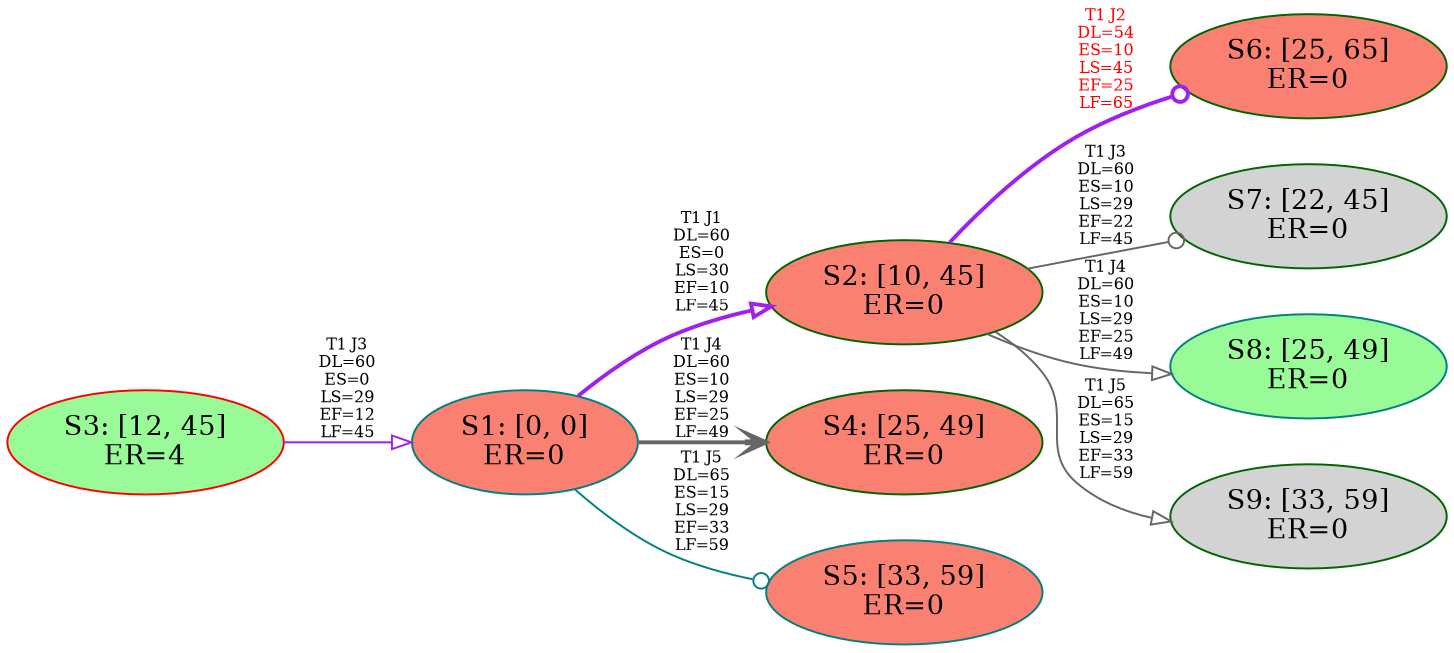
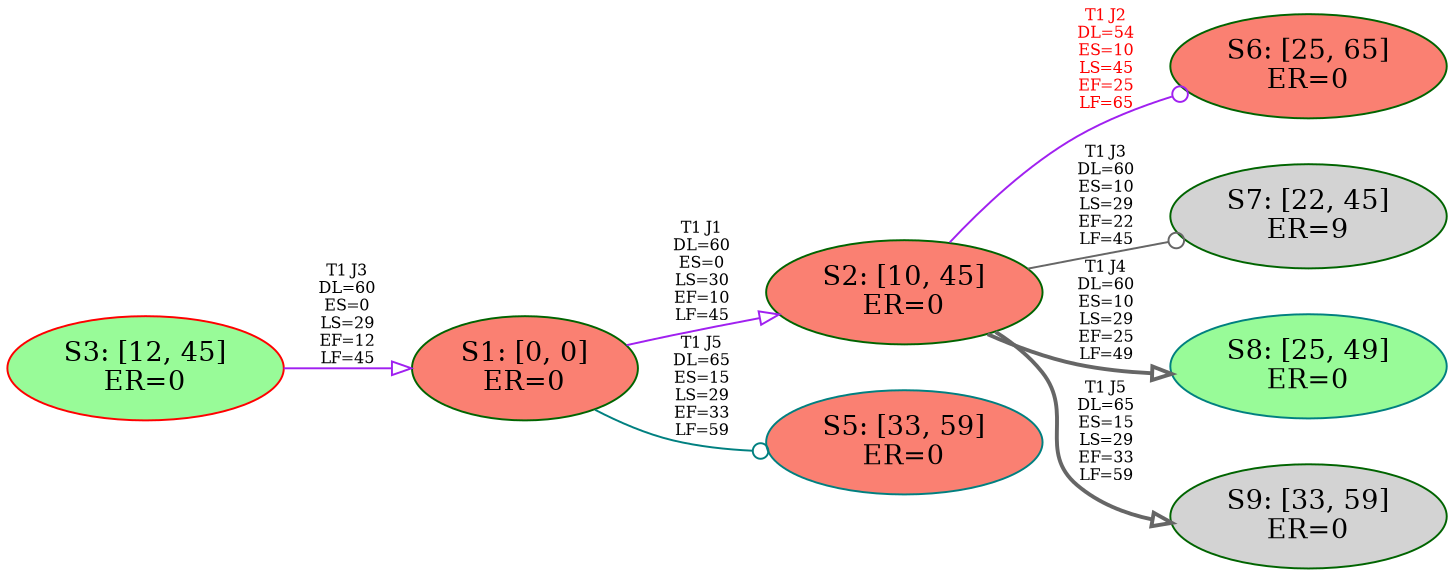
  digraph {
    rankdir=LR
    node [color=darkgreen fillcolor=salmon style=filled]
    edge [arrowhead=onormal color=gray40 fontsize=8 style=solid]
-   n1 [color=teal label="S1: [0, 0]\nER=0"]
+   n1 [label="S1: [0, 0]\nER=0"]
    n2 [label="S2: [10, 45]\nER=0"]
-   n3 [label="S4: [25, 49]\nER=0"]
    n4 [color=teal label="S5: [33, 59]\nER=0"]
    n5 [label="S6: [25, 65]\nER=0"]
-   n6 [fillcolor=lightgrey label="S7: [22, 45]\nER=0"]
+   n6 [fillcolor=lightgrey label="S7: [22, 45]\nER=9"]
    n7 [color=teal fillcolor=palegreen label="S8: [25, 49]\nER=0"]
    n8 [fillcolor=lightgrey label="S9: [33, 59]\nER=0"]
-   n9 [color=red fillcolor=palegreen label="S3: [12, 45]\nER=4"]
-   n1 -> n2 [color=purple label="T1 J1\nDL=60\nES=0\nLS=30\nEF=10\nLF=45" style=bold]
-   n1 -> n3 [arrowhead=vee label="T1 J4\nDL=60\nES=10\nLS=29\nEF=25\nLF=49" style=bold]
+   n9 [color=red fillcolor=palegreen label="S3: [12, 45]\nER=0"]
+   n1 -> n2 [color=purple label="T1 J1\nDL=60\nES=0\nLS=30\nEF=10\nLF=45"]
    n1 -> n4 [arrowhead=odot color=teal label="T1 J5\nDL=65\nES=15\nLS=29\nEF=33\nLF=59"]
-   n2 -> n5 [arrowhead=odot color=purple fontcolor=Red label="T1 J2\nDL=54\nES=10\nLS=45\nEF=25\nLF=65" style=bold]
+   n2 -> n5 [arrowhead=odot color=purple fontcolor=Red label="T1 J2\nDL=54\nES=10\nLS=45\nEF=25\nLF=65"]
    n2 -> n6 [arrowhead=odot label="T1 J3\nDL=60\nES=10\nLS=29\nEF=22\nLF=45"]
-   n2 -> n7 [label="T1 J4\nDL=60\nES=10\nLS=29\nEF=25\nLF=49"]
-   n2 -> n8 [label="T1 J5\nDL=65\nES=15\nLS=29\nEF=33\nLF=59"]
+   n2 -> n7 [label="T1 J4\nDL=60\nES=10\nLS=29\nEF=25\nLF=49" style=bold]
+   n2 -> n8 [label="T1 J5\nDL=65\nES=15\nLS=29\nEF=33\nLF=59" style=bold]
    n9 -> n1 [color=purple label="T1 J3\nDL=60\nES=0\nLS=29\nEF=12\nLF=45"]
  }
